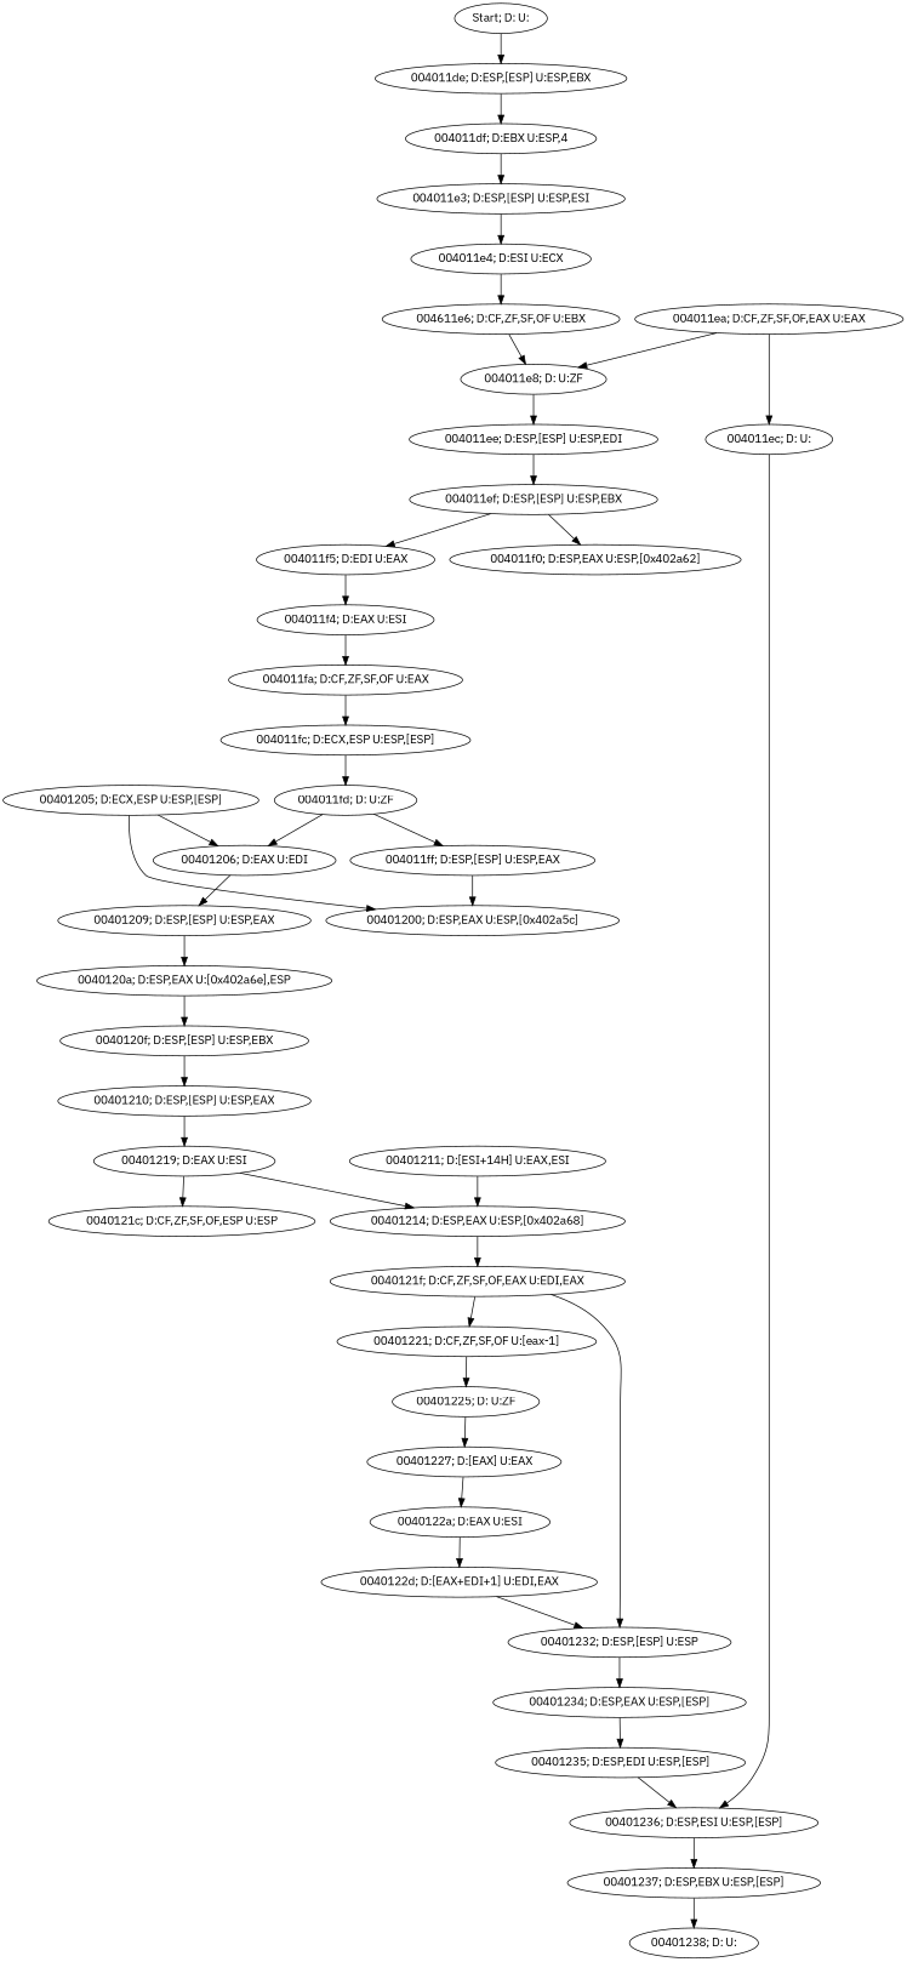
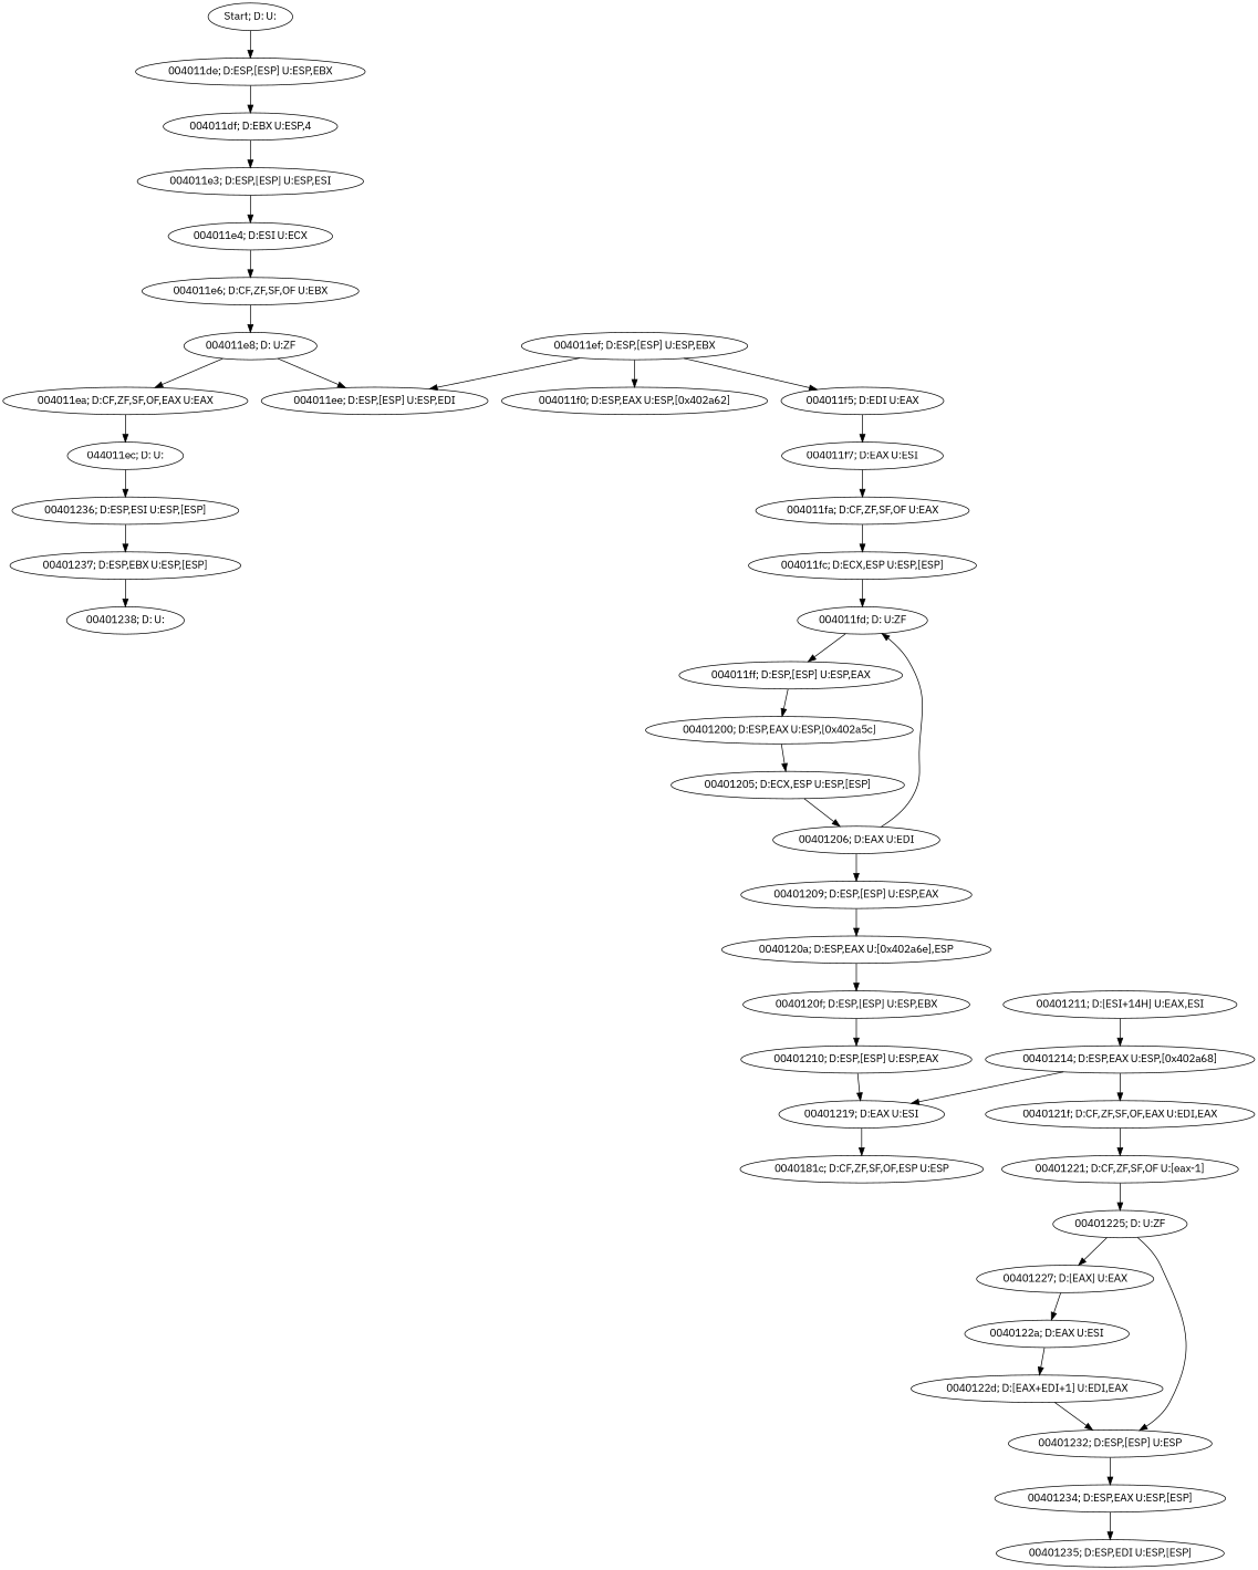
  digraph {
    fontname="IBM Plex Sans"
    node [fontname="IBM Plex Sans"]
    edge [fontname="IBM Plex Sans"]
    n1 [label="Start; D: U:"]
    n2 [label="004011de; D:ESP,[ESP] U:ESP,EBX"]
    n3 [label="004011df; D:EBX U:ESP,4"]
    n4 [label="004011e3; D:ESP,[ESP] U:ESP,ESI"]
    n5 [label="004011e4; D:ESI U:ECX"]
-   n6 [label="004611e6; D:CF,ZF,SF,OF U:EBX"]
+   n6 [label="004011e6; D:CF,ZF,SF,OF U:EBX"]
    n7 [label="004011e8; D: U:ZF"]
    n8 [label="004011ea; D:CF,ZF,SF,OF,EAX U:EAX"]
    n9 [label="004011ee; D:ESP,[ESP] U:ESP,EDI"]
-   n10 [label="004011ec; D: U:"]
+   n10 [label="044011ec; D: U:"]
    n11 [label="004011ef; D:ESP,[ESP] U:ESP,EBX"]
    n12 [label="00401236; D:ESP,ESI U:ESP,[ESP]"]
    n13 [label="00401237; D:ESP,EBX U:ESP,[ESP]"]
    n14 [label="004011f0; D:ESP,EAX U:ESP,[0x402a62]"]
    n15 [label="004011f5; D:EDI U:EAX"]
-   n16 [label="004011f4; D:EAX U:ESI"]
+   n16 [label="004011f7; D:EAX U:ESI"]
    n17 [label="004011fa; D:CF,ZF,SF,OF U:EAX"]
    n18 [label="004011fc; D:ECX,ESP U:ESP,[ESP]"]
    n19 [label="004011fd; D: U:ZF"]
    n20 [label="004011ff; D:ESP,[ESP] U:ESP,EAX"]
    n21 [label="00401206; D:EAX U:EDI"]
    n22 [label="00401200; D:ESP,EAX U:ESP,[0x402a5c]"]
    n23 [label="00401209; D:ESP,[ESP] U:ESP,EAX"]
    n24 [label="00401205; D:ECX,ESP U:ESP,[ESP]"]
    n25 [label="0040120a; D:ESP,EAX U:[0x402a6e],ESP"]
    n26 [label="0040120f; D:ESP,[ESP] U:ESP,EBX"]
    n27 [label="00401210; D:ESP,[ESP] U:ESP,EAX"]
    n28 [label="00401219; D:EAX U:ESI"]
    n29 [label="00401211; D:[ESI+14H] U:EAX,ESI"]
    n30 [label="00401214; D:ESP,EAX U:ESP,[0x402a68]"]
    n31 [label="0040121f; D:CF,ZF,SF,OF,EAX U:EDI,EAX"]
-   n32 [label="0040121c; D:CF,ZF,SF,OF,ESP U:ESP"]
+   n32 [label="0040181c; D:CF,ZF,SF,OF,ESP U:ESP"]
    n33 [label="00401221; D:CF,ZF,SF,OF U:[eax-1]"]
    n34 [label="00401225; D: U:ZF"]
    n35 [label="00401227; D:[EAX] U:EAX"]
    n36 [label="00401232; D:ESP,[ESP] U:ESP"]
    n37 [label="0040122a; D:EAX U:ESI"]
    n38 [label="00401234; D:ESP,EAX U:ESP,[ESP]"]
    n39 [label="0040122d; D:[EAX+EDI+1] U:EDI,EAX"]
    n40 [label="00401235; D:ESP,EDI U:ESP,[ESP]"]
    n41 [label="00401238; D: U:"]
    n1 -> n2
    n2 -> n3
    n3 -> n4
    n4 -> n5
    n5 -> n6
    n6 -> n7
-   n8 -> n7
+   n7 -> n8
    n7 -> n9
    n8 -> n10
-   n9 -> n11
+   n11 -> n9
    n10 -> n12
    n11 -> n14
    n11 -> n15
    n12 -> n13
    n13 -> n41
    n15 -> n16
    n16 -> n17
    n17 -> n18
    n18 -> n19
    n19 -> n20
-   n19 -> n21
+   n21 -> n19
    n20 -> n22
    n21 -> n23
-   n24 -> n22
+   n22 -> n24
    n23 -> n25
    n24 -> n21
    n25 -> n26
    n26 -> n27
    n27 -> n28
    n28 -> n32
    n29 -> n30
-   n28 -> n30
+   n30 -> n28
    n30 -> n31
    n31 -> n33
    n33 -> n34
    n34 -> n35
-   n31 -> n36
+   n34 -> n36
    n35 -> n37
    n36 -> n38
    n37 -> n39
    n38 -> n40
    n39 -> n36
-   n40 -> n12
  }
